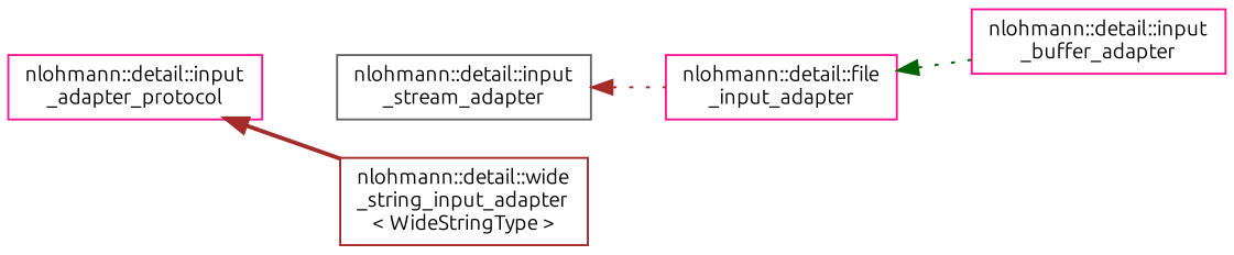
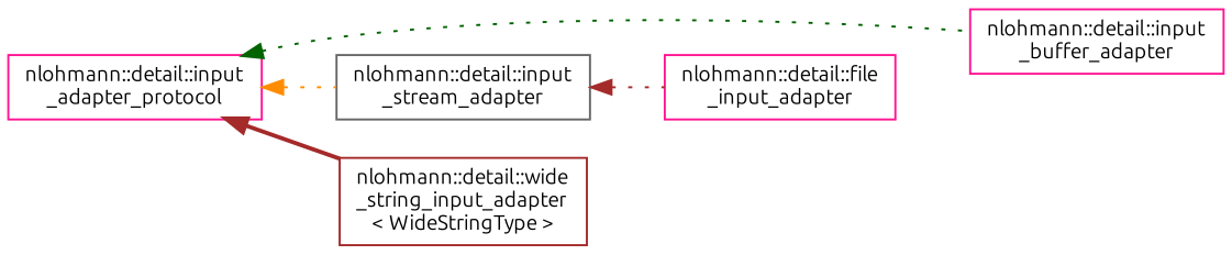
  digraph {
    fontname=Ubuntu
    rankdir=LR
    node [color=deeppink fillcolor=white fontname=Ubuntu fontsize=10 shape=record style=filled]
    edge [color=brown dir=back fontname=Ubuntu fontsize=10 labelfontname=Helvetica labelfontsize=10 style=dotted]
    n1 [height=0.2 label="nlohmann::detail::input\l_adapter_protocol" width=0.4]
    n2 [height=0.2 label="nlohmann::detail::input\l_buffer_adapter" width=0.4]
    n3 [color=gray40 height=0.2 label="nlohmann::detail::input\l_stream_adapter" width=0.4]
    n4 [color=brown height=0.2 label="nlohmann::detail::wide\l_string_input_adapter\l\< WideStringType \>" width=0.4]
    n5 [height=0.2 label="nlohmann::detail::file\l_input_adapter" width=0.4]
-   n5 -> n2 [color=darkgreen]
+   n1 -> n2 [color=darkgreen]
+   n1 -> n3 [color=darkorange]
    n1 -> n4 [style=bold]
    n3 -> n5
  }
